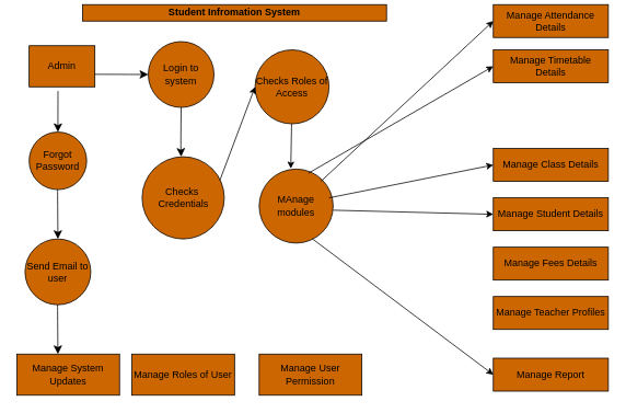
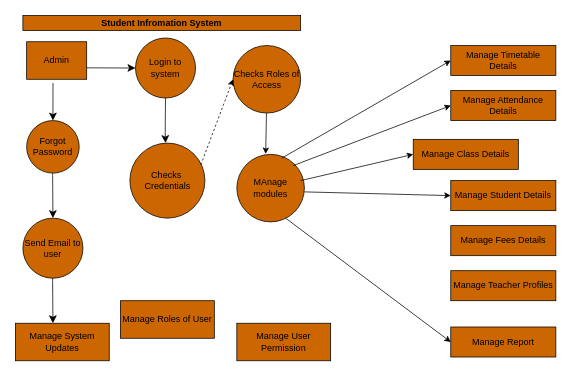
  <mxCell id="0" />
  <mxCell id="1" parent="0" />
- <mxCell id="2" value="&lt;b&gt;Student Infromation System&lt;/b&gt;" style="rounded=0;whiteSpace=wrap;html=1;fillColor=#CC6600;" parent="1" vertex="1"><mxGeometry x="100" y="5" width="370" height="20" as="geometry" /></mxCell>
+ <mxCell id="2" value="&lt;b&gt;Student Infromation System&lt;/b&gt;" style="rounded=0;whiteSpace=wrap;html=1;fillColor=#CC6600;" parent="1" vertex="1"><mxGeometry x="30" y="20" width="370" height="20" as="geometry" /></mxCell>
  <mxCell id="3" value="" style="endArrow=classic;html=1;rounded=0;fontSize=12;startSize=8;endSize=8;curved=1;fillColor=#CC6600;" parent="1" edge="1"><mxGeometry width="50" height="50" relative="1" as="geometry"><mxPoint x="110" y="89.73" as="sourcePoint" /><mxPoint x="180" y="90" as="targetPoint" /></mxGeometry></mxCell>
  <mxCell id="4" value="Login to system" style="ellipse;whiteSpace=wrap;html=1;aspect=fixed;fillColor=#CC6600;" parent="1" vertex="1"><mxGeometry x="180" y="50" width="80" height="80" as="geometry" /></mxCell>
  <mxCell id="5" value="Checks Roles of Access" style="ellipse;whiteSpace=wrap;html=1;aspect=fixed;fillColor=#CC6600;" parent="1" vertex="1"><mxGeometry x="310" y="60" width="90" height="90" as="geometry" /></mxCell>
  <mxCell id="6" value="" style="endArrow=classic;html=1;rounded=0;fontSize=12;startSize=8;endSize=8;curved=1;fillColor=#CC6600;" parent="1" edge="1"><mxGeometry width="50" height="50" relative="1" as="geometry"><mxPoint x="70.09" y="110" as="sourcePoint" /><mxPoint x="70" y="160" as="targetPoint" /></mxGeometry></mxCell>
  <mxCell id="7" value="Forgot Password" style="ellipse;whiteSpace=wrap;html=1;aspect=fixed;fillColor=#CC6600;" parent="1" vertex="1"><mxGeometry x="35" y="160" width="70" height="70" as="geometry" /></mxCell>
  <mxCell id="8" value="" style="endArrow=classic;html=1;rounded=0;fontSize=12;startSize=8;endSize=8;curved=1;fillColor=#CC6600;" parent="1" edge="1"><mxGeometry width="50" height="50" relative="1" as="geometry"><mxPoint x="69.59" y="230" as="sourcePoint" /><mxPoint x="70" y="290" as="targetPoint" /></mxGeometry></mxCell>
  <mxCell id="9" value="" style="endArrow=classic;html=1;rounded=0;fontSize=12;startSize=8;endSize=8;curved=1;fillColor=#CC6600;" parent="1" edge="1"><mxGeometry width="50" height="50" relative="1" as="geometry"><mxPoint x="69.56" y="370" as="sourcePoint" /><mxPoint x="70" y="430" as="targetPoint" /></mxGeometry></mxCell>
  <mxCell id="10" value="Checks&amp;nbsp;&lt;div&gt;Credentials&lt;/div&gt;" style="ellipse;whiteSpace=wrap;html=1;aspect=fixed;fillColor=#CC6600;" parent="1" vertex="1"><mxGeometry x="172.5" y="190" width="100" height="100" as="geometry" /></mxCell>
  <mxCell id="11" value="" style="endArrow=classic;html=1;rounded=0;fontSize=12;startSize=8;endSize=8;curved=1;fillColor=#CC6600;" parent="1" edge="1"><mxGeometry width="50" height="50" relative="1" as="geometry"><mxPoint x="220.03" y="130" as="sourcePoint" /><mxPoint x="220" y="190" as="targetPoint" /><Array as="points"><mxPoint x="219.47" y="175" /><mxPoint x="220" y="190" /></Array></mxGeometry></mxCell>
  <mxCell id="12" value="MAnage modules" style="ellipse;whiteSpace=wrap;html=1;aspect=fixed;fillColor=#CC6600;" parent="1" vertex="1"><mxGeometry x="315" y="205" width="90" height="90" as="geometry" /></mxCell>
- <mxCell id="13" value="" style="endArrow=classic;html=1;rounded=0;entryX=0;entryY=0.5;entryDx=0;entryDy=0;exitX=0.946;exitY=0.288;exitDx=0;exitDy=0;exitPerimeter=0;fillColor=#CC6600;" parent="1" source="10" target="5" edge="1"><mxGeometry width="50" height="50" relative="1" as="geometry"><mxPoint x="270" y="215" as="sourcePoint" /><mxPoint x="300" y="90" as="targetPoint" /></mxGeometry></mxCell>
+ <mxCell id="13" value="" style="endArrow=classic;html=1;rounded=0;entryX=0;entryY=0.5;entryDx=0;entryDy=0;exitX=0.946;exitY=0.288;exitDx=0;exitDy=0;exitPerimeter=0;fillColor=#CC6600;dashed=1;" parent="1" source="10" target="5" edge="1"><mxGeometry width="50" height="50" relative="1" as="geometry"><mxPoint x="270" y="215" as="sourcePoint" /><mxPoint x="300" y="90" as="targetPoint" /></mxGeometry></mxCell>
  <mxCell id="14" value="Manage User Permission" style="rounded=0;whiteSpace=wrap;html=1;fillColor=#CC6600;" parent="1" vertex="1"><mxGeometry x="315" y="430" width="125" height="50" as="geometry" /></mxCell>
- <mxCell id="15" value="Manage Roles of User" style="rounded=0;whiteSpace=wrap;html=1;fillColor=#CC6600;" parent="1" vertex="1"><mxGeometry x="160" y="430" width="125" height="50" as="geometry" /></mxCell>
+ <mxCell id="15" value="Manage Roles of User" style="rounded=0;whiteSpace=wrap;html=1;fillColor=#CC6600;" parent="1" vertex="1"><mxGeometry x="160" y="400" width="125" height="50" as="geometry" /></mxCell>
  <mxCell id="16" value="Manage Timetable Details" style="rounded=0;whiteSpace=wrap;html=1;fillColor=#CC6600;" parent="1" vertex="1"><mxGeometry x="600" y="60" width="140" height="40" as="geometry" /></mxCell>
  <mxCell id="17" value="Manage Report" style="rounded=0;whiteSpace=wrap;html=1;fillColor=#CC6600;" parent="1" vertex="1"><mxGeometry x="600" y="435" width="140" height="40" as="geometry" /></mxCell>
  <mxCell id="18" value="Manage Teacher Profiles" style="rounded=0;whiteSpace=wrap;html=1;fillColor=#CC6600;" parent="1" vertex="1"><mxGeometry x="600" y="360" width="140" height="40" as="geometry" /></mxCell>
  <mxCell id="19" value="Manage Fees Details" style="rounded=0;whiteSpace=wrap;html=1;fillColor=#CC6600;" parent="1" vertex="1"><mxGeometry x="600" y="300" width="140" height="40" as="geometry" /></mxCell>
  <mxCell id="20" value="Manage Student Details" style="rounded=0;whiteSpace=wrap;html=1;fillColor=#CC6600;" parent="1" vertex="1"><mxGeometry x="600" y="240" width="140" height="40" as="geometry" /></mxCell>
- <mxCell id="21" value="Manage Class Details" style="rounded=0;whiteSpace=wrap;html=1;fillColor=#CC6600;" parent="1" vertex="1"><mxGeometry x="600" y="180" width="140" height="40" as="geometry" /></mxCell>
- <mxCell id="22" value="Manage Attendance Details" style="rounded=0;whiteSpace=wrap;html=1;fillColor=#CC6600;" parent="1" vertex="1"><mxGeometry x="600" y="5" width="140" height="40" as="geometry" /></mxCell>
+ <mxCell id="21" value="Manage Class Details" style="rounded=0;whiteSpace=wrap;html=1;fillColor=#CC6600;" parent="1" vertex="1"><mxGeometry x="550" y="185" width="140" height="40" as="geometry" /></mxCell>
+ <mxCell id="22" value="Manage Attendance Details" style="rounded=0;whiteSpace=wrap;html=1;fillColor=#CC6600;" parent="1" vertex="1"><mxGeometry x="600" y="120" width="140" height="40" as="geometry" /></mxCell>
  <mxCell id="23" value="" style="endArrow=classic;html=1;rounded=0;entryX=0.427;entryY=-0.006;entryDx=0;entryDy=0;entryPerimeter=0;fillColor=#CC6600;" parent="1" target="12" edge="1"><mxGeometry width="50" height="50" relative="1" as="geometry"><mxPoint x="354.47" y="150" as="sourcePoint" /><mxPoint x="354.47" y="230" as="targetPoint" /></mxGeometry></mxCell>
  <mxCell id="24" value="" style="endArrow=classic;html=1;rounded=0;entryX=0;entryY=0.5;entryDx=0;entryDy=0;fillColor=#CC6600;" parent="1" target="16" edge="1"><mxGeometry width="50" height="50" relative="1" as="geometry"><mxPoint x="375" y="210" as="sourcePoint" /><mxPoint x="425" y="160" as="targetPoint" /></mxGeometry></mxCell>
  <mxCell id="25" value="" style="endArrow=classic;html=1;rounded=0;entryX=0;entryY=0.5;entryDx=0;entryDy=0;fillColor=#CC6600;" parent="1" target="22" edge="1"><mxGeometry width="50" height="50" relative="1" as="geometry"><mxPoint x="390" y="220" as="sourcePoint" /><mxPoint x="440" y="170" as="targetPoint" /></mxGeometry></mxCell>
  <mxCell id="26" value="" style="endArrow=classic;html=1;rounded=0;entryX=0;entryY=0.5;entryDx=0;entryDy=0;fillColor=#CC6600;" parent="1" target="21" edge="1"><mxGeometry width="50" height="50" relative="1" as="geometry"><mxPoint x="400" y="240" as="sourcePoint" /><mxPoint x="450" y="190" as="targetPoint" /></mxGeometry></mxCell>
  <mxCell id="27" value="" style="endArrow=classic;html=1;rounded=0;entryX=0;entryY=0.5;entryDx=0;entryDy=0;fillColor=#CC6600;" parent="1" target="20" edge="1"><mxGeometry width="50" height="50" relative="1" as="geometry"><mxPoint x="405" y="255" as="sourcePoint" /><mxPoint x="455" y="205" as="targetPoint" /></mxGeometry></mxCell>
  <mxCell id="28" value="" style="endArrow=classic;html=1;rounded=0;entryX=0;entryY=0.5;entryDx=0;entryDy=0;fillColor=#CC6600;" parent="1" target="17" edge="1"><mxGeometry width="50" height="50" relative="1" as="geometry"><mxPoint x="380" y="290" as="sourcePoint" /><mxPoint x="430" y="240" as="targetPoint" /></mxGeometry></mxCell>
  <mxCell id="29" value="Send Email to user" style="ellipse;whiteSpace=wrap;html=1;aspect=fixed;fillColor=#CC6600;" parent="1" vertex="1"><mxGeometry x="30" y="290" width="80" height="80" as="geometry" /></mxCell>
  <mxCell id="30" value="Manage System Updates" style="rounded=0;whiteSpace=wrap;html=1;fillColor=#CC6600;" parent="1" vertex="1"><mxGeometry x="20" y="430" width="125" height="50" as="geometry" /></mxCell>
  <mxCell id="31" value="Admin" style="rounded=0;whiteSpace=wrap;html=1;strokeColor=#000000;fillColor=#CC6600;" parent="1" vertex="1"><mxGeometry x="35" y="55" width="80" height="50" as="geometry" /></mxCell>
